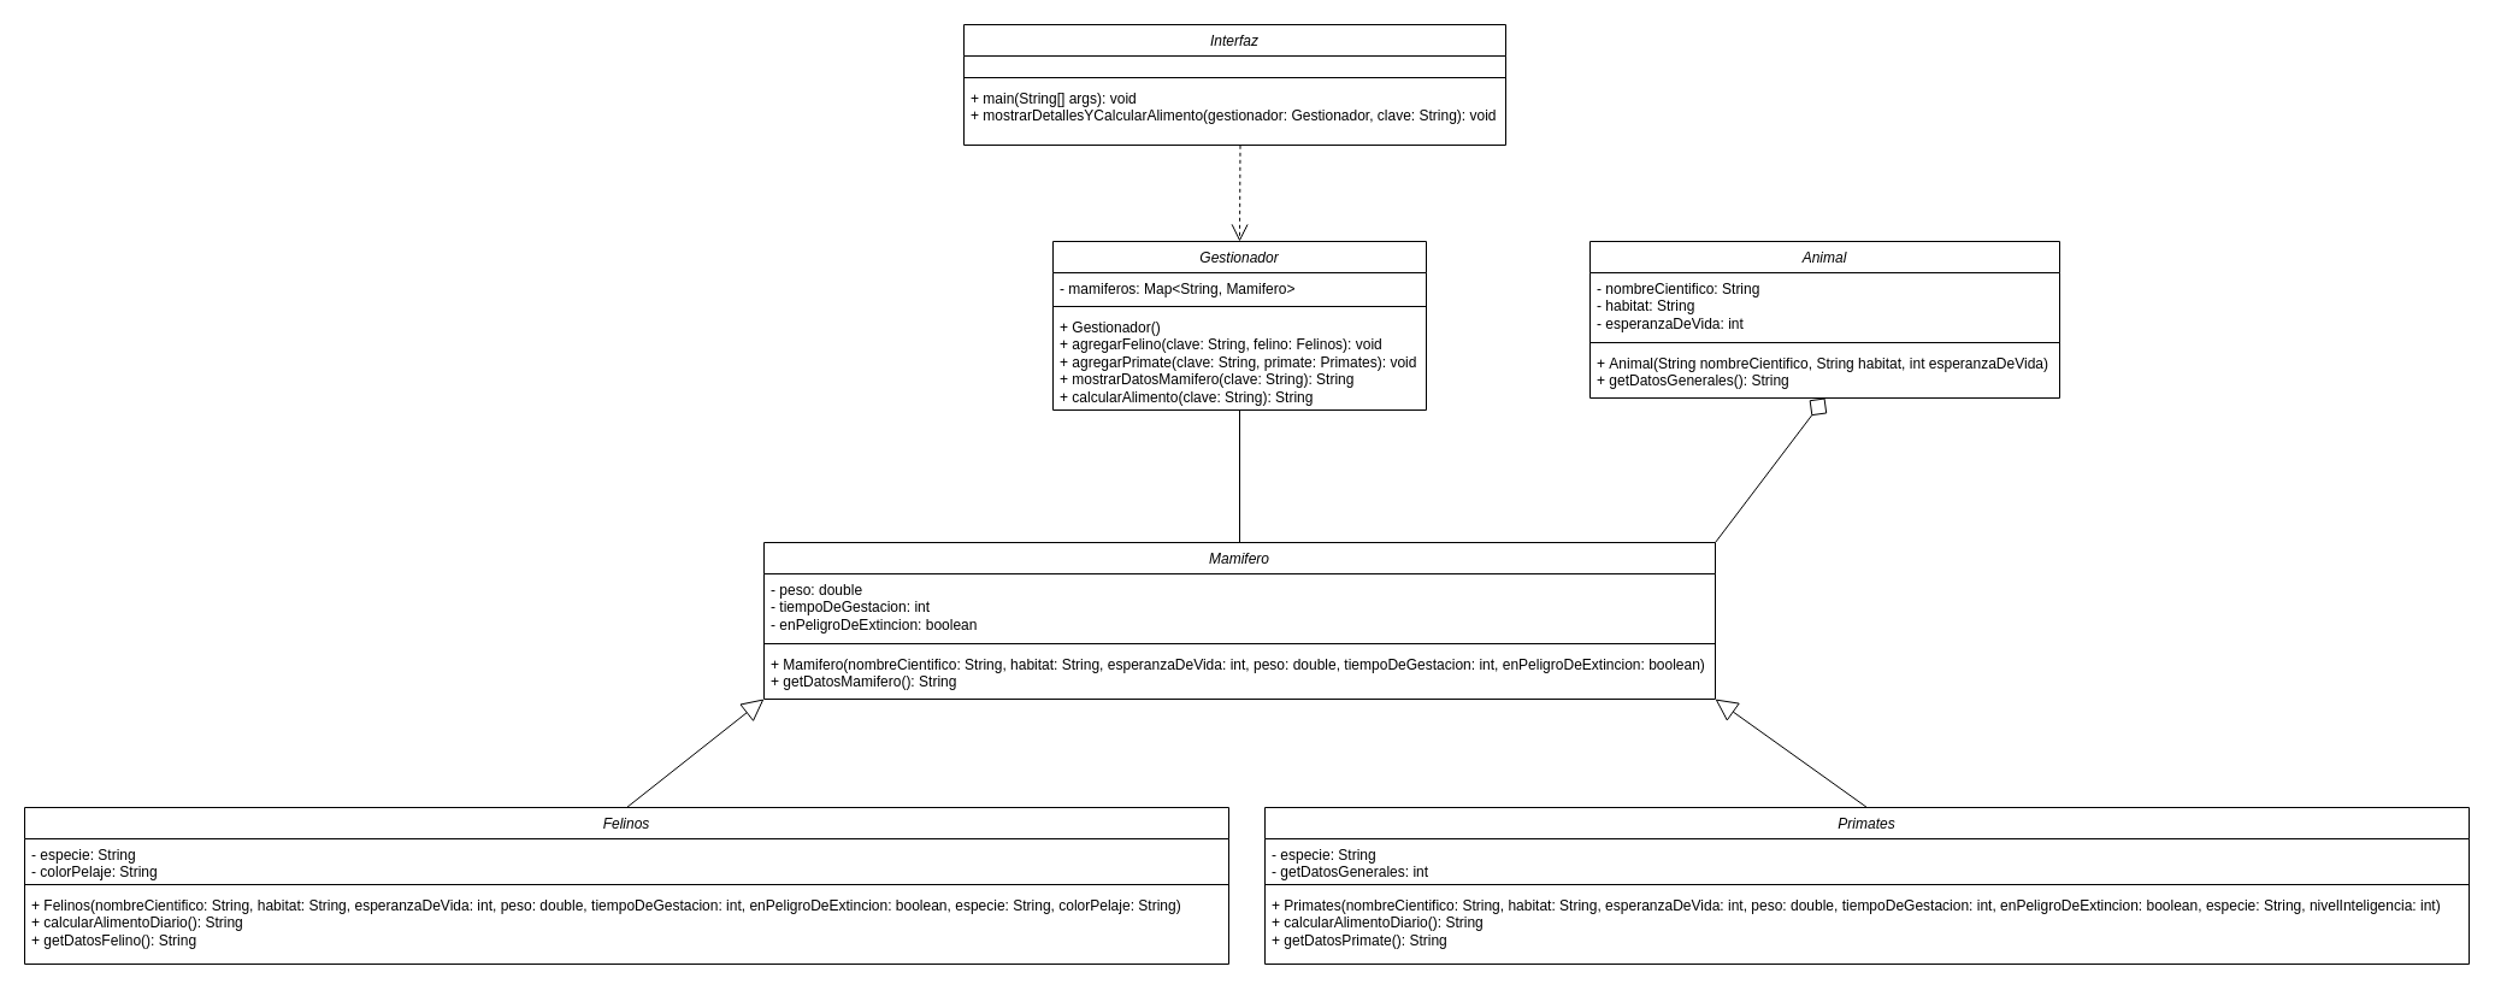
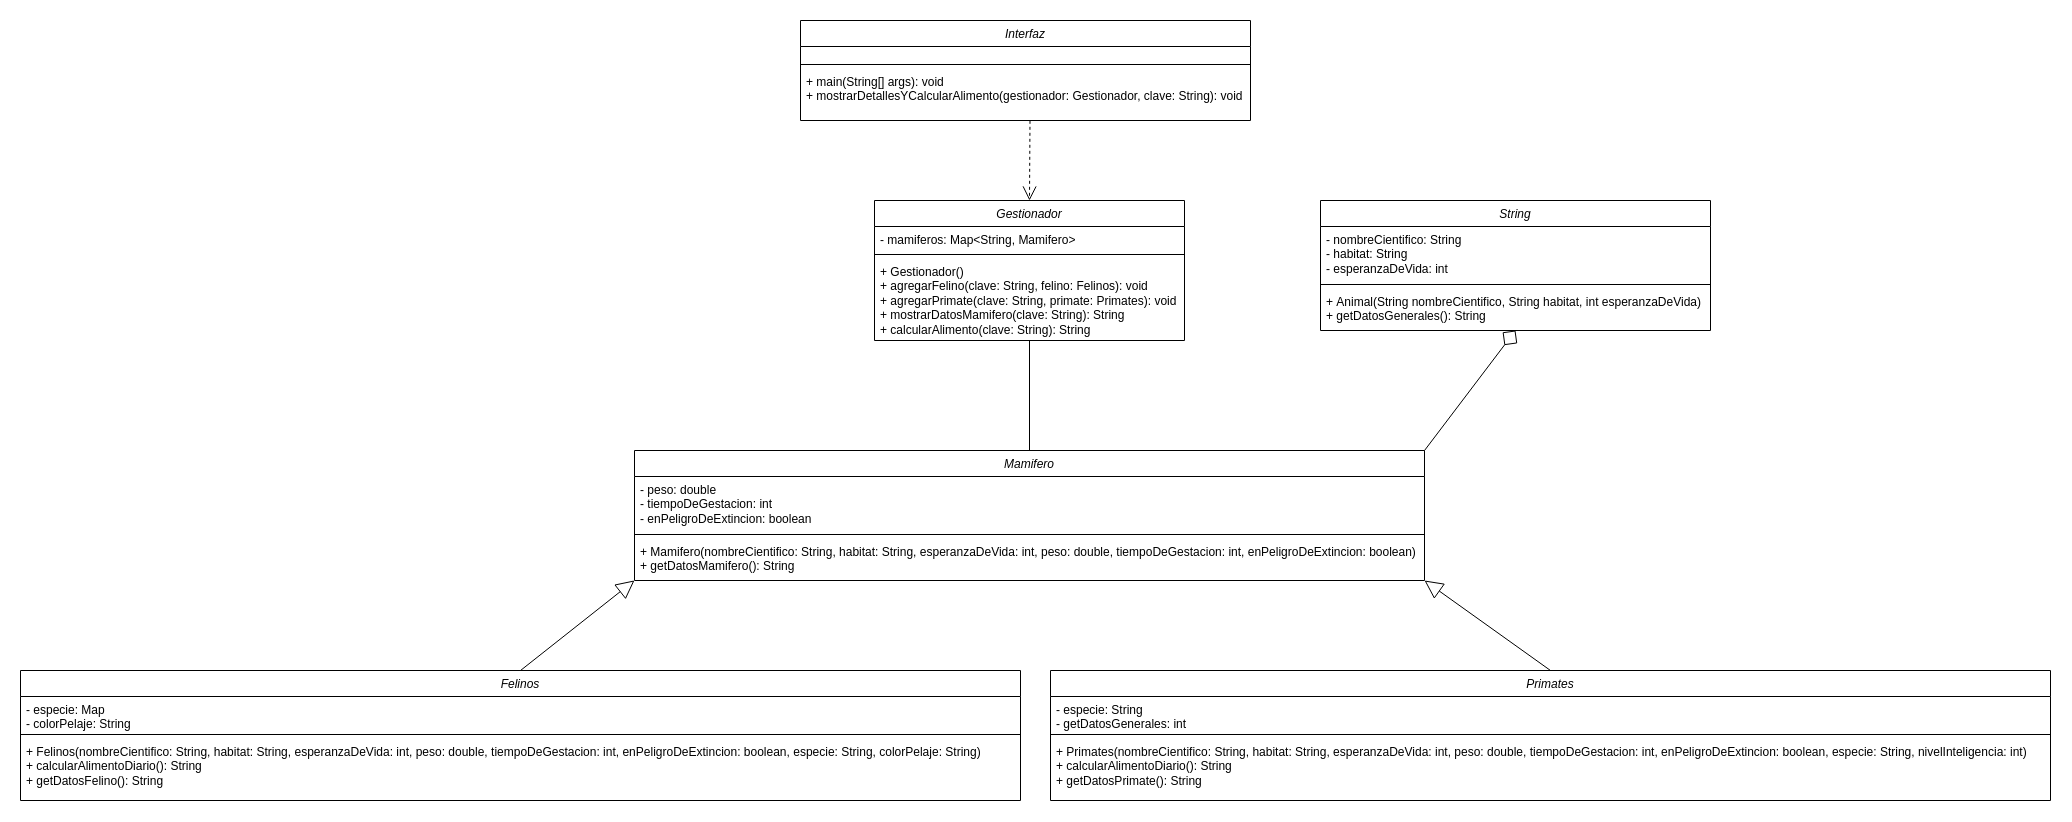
  <mxCell id="0" />
  <mxCell id="1" parent="0" />
  <mxCell id="2" value="Gestionador" style="swimlane;fontStyle=2;align=center;verticalAlign=top;childLayout=stackLayout;horizontal=1;startSize=26;horizontalStack=0;resizeParent=1;resizeLast=0;collapsible=1;marginBottom=0;rounded=0;shadow=0;strokeWidth=1;" parent="1" vertex="1"><mxGeometry x="874" y="200" width="310" height="140" as="geometry"><mxRectangle x="230" y="140" width="160" height="26" as="alternateBounds" /></mxGeometry></mxCell>
  <mxCell id="3" value="- mamiferos: Map&lt;String, Mamifero&gt;&#10;" style="text;align=left;verticalAlign=top;spacingLeft=4;spacingRight=4;overflow=hidden;rotatable=0;points=[[0,0.5],[1,0.5]];portConstraint=eastwest;rounded=0;shadow=0;html=0;whiteSpace=wrap;" parent="2" vertex="1"><mxGeometry y="26" width="310" height="24" as="geometry" /></mxCell>
  <mxCell id="4" value="" style="line;html=1;strokeWidth=1;align=left;verticalAlign=middle;spacingTop=-1;spacingLeft=3;spacingRight=3;rotatable=0;labelPosition=right;points=[];portConstraint=eastwest;" parent="2" vertex="1"><mxGeometry y="50" width="310" height="8" as="geometry" /></mxCell>
  <mxCell id="5" value="+ Gestionador()&#10;+ agregarFelino(clave: String, felino: Felinos): void&#10;+ agregarPrimate(clave: String, primate: Primates): void &#10;+ mostrarDatosMamifero(clave: String): String &#10;+ calcularAlimento(clave: String): String&#10;" style="text;align=left;verticalAlign=top;spacingLeft=4;spacingRight=4;overflow=hidden;rotatable=0;points=[[0,0.5],[1,0.5]];portConstraint=eastwest;whiteSpace=wrap;" parent="2" vertex="1"><mxGeometry y="58" width="310" height="82" as="geometry" /></mxCell>
  <mxCell id="6" value="Interfaz" style="swimlane;fontStyle=2;align=center;verticalAlign=top;childLayout=stackLayout;horizontal=1;startSize=26;horizontalStack=0;resizeParent=1;resizeLast=0;collapsible=1;marginBottom=0;rounded=0;shadow=0;strokeWidth=1;" parent="1" vertex="1"><mxGeometry x="800" y="20" width="450" height="100" as="geometry"><mxRectangle x="230" y="140" width="160" height="26" as="alternateBounds" /></mxGeometry></mxCell>
  <mxCell id="7" value="&#10;" style="text;align=left;verticalAlign=top;spacingLeft=4;spacingRight=4;overflow=hidden;rotatable=0;points=[[0,0.5],[1,0.5]];portConstraint=eastwest;rounded=0;shadow=0;html=0;whiteSpace=wrap;" parent="6" vertex="1"><mxGeometry y="26" width="450" height="14" as="geometry" /></mxCell>
  <mxCell id="8" value="" style="line;html=1;strokeWidth=1;align=left;verticalAlign=middle;spacingTop=-1;spacingLeft=3;spacingRight=3;rotatable=0;labelPosition=right;points=[];portConstraint=eastwest;" parent="6" vertex="1"><mxGeometry y="40" width="450" height="8" as="geometry" /></mxCell>
  <mxCell id="9" value="+ main(String[] args): void&#10;+ mostrarDetallesYCalcularAlimento(gestionador: Gestionador, clave: String): void&#10;" style="text;align=left;verticalAlign=top;spacingLeft=4;spacingRight=4;overflow=hidden;rotatable=0;points=[[0,0.5],[1,0.5]];portConstraint=eastwest;whiteSpace=wrap;" parent="6" vertex="1"><mxGeometry y="48" width="450" height="52" as="geometry" /></mxCell>
  <mxCell id="10" value="Mamifero" style="swimlane;fontStyle=2;align=center;verticalAlign=top;childLayout=stackLayout;horizontal=1;startSize=26;horizontalStack=0;resizeParent=1;resizeLast=0;collapsible=1;marginBottom=0;rounded=0;shadow=0;strokeWidth=1;" parent="1" vertex="1"><mxGeometry x="634" y="450" width="790" height="130" as="geometry"><mxRectangle x="230" y="140" width="160" height="26" as="alternateBounds" /></mxGeometry></mxCell>
  <mxCell id="11" value="- peso: double &#10;- tiempoDeGestacion: int &#10;- enPeligroDeExtincion: boolean&#10;" style="text;align=left;verticalAlign=top;spacingLeft=4;spacingRight=4;overflow=hidden;rotatable=0;points=[[0,0.5],[1,0.5]];portConstraint=eastwest;rounded=0;shadow=0;html=0;whiteSpace=wrap;" parent="10" vertex="1"><mxGeometry y="26" width="790" height="54" as="geometry" /></mxCell>
  <mxCell id="12" value="" style="line;html=1;strokeWidth=1;align=left;verticalAlign=middle;spacingTop=-1;spacingLeft=3;spacingRight=3;rotatable=0;labelPosition=right;points=[];portConstraint=eastwest;" parent="10" vertex="1"><mxGeometry y="80" width="790" height="8" as="geometry" /></mxCell>
  <mxCell id="13" value="+ Mamifero(nombreCientifico: String, habitat: String, esperanzaDeVida: int, peso: double, tiempoDeGestacion: int, enPeligroDeExtincion: boolean) &#10;+ getDatosMamifero(): String&#10;" style="text;align=left;verticalAlign=top;spacingLeft=4;spacingRight=4;overflow=hidden;rotatable=0;points=[[0,0.5],[1,0.5]];portConstraint=eastwest;whiteSpace=wrap;" parent="10" vertex="1"><mxGeometry y="88" width="790" height="42" as="geometry" /></mxCell>
  <mxCell id="14" value="" style="endArrow=open;endSize=12;dashed=1;html=1;rounded=0;exitX=0.51;exitY=1.006;exitDx=0;exitDy=0;entryX=0.5;entryY=0;entryDx=0;entryDy=0;exitPerimeter=0;" parent="1" source="9" target="2" edge="1"><mxGeometry width="160" relative="1" as="geometry"><mxPoint x="1299" y="100" as="sourcePoint" /><mxPoint x="1459" y="100" as="targetPoint" /></mxGeometry></mxCell>
  <mxCell id="15" value="" style="html=1;verticalAlign=bottom;endArrow=none;curved=0;rounded=0;exitX=0.5;exitY=1;exitDx=0;exitDy=0;entryX=0.5;entryY=0;entryDx=0;entryDy=0;" parent="1" source="2" target="10" edge="1"><mxGeometry width="80" relative="1" as="geometry"><mxPoint x="1169" y="450" as="sourcePoint" /><mxPoint x="1249" y="450" as="targetPoint" /></mxGeometry></mxCell>
- <mxCell id="16" value="Animal          " style="swimlane;fontStyle=2;align=center;verticalAlign=top;childLayout=stackLayout;horizontal=1;startSize=26;horizontalStack=0;resizeParent=1;resizeLast=0;collapsible=1;marginBottom=0;rounded=0;shadow=0;strokeWidth=1;" vertex="1" parent="1"><mxGeometry x="1320" y="200" width="390" height="130" as="geometry"><mxRectangle x="230" y="140" width="160" height="26" as="alternateBounds" /></mxGeometry></mxCell>
+ <mxCell id="16" value="String          " style="swimlane;fontStyle=2;align=center;verticalAlign=top;childLayout=stackLayout;horizontal=1;startSize=26;horizontalStack=0;resizeParent=1;resizeLast=0;collapsible=1;marginBottom=0;rounded=0;shadow=0;strokeWidth=1;" vertex="1" parent="1"><mxGeometry x="1320" y="200" width="390" height="130" as="geometry"><mxRectangle x="230" y="140" width="160" height="26" as="alternateBounds" /></mxGeometry></mxCell>
  <mxCell id="17" value="- nombreCientifico: String &#10;- habitat: String &#10;- esperanzaDeVida: int&#10;" style="text;align=left;verticalAlign=top;spacingLeft=4;spacingRight=4;overflow=hidden;rotatable=0;points=[[0,0.5],[1,0.5]];portConstraint=eastwest;rounded=0;shadow=0;html=0;whiteSpace=wrap;" vertex="1" parent="16"><mxGeometry y="26" width="390" height="54" as="geometry" /></mxCell>
  <mxCell id="18" value="" style="line;html=1;strokeWidth=1;align=left;verticalAlign=middle;spacingTop=-1;spacingLeft=3;spacingRight=3;rotatable=0;labelPosition=right;points=[];portConstraint=eastwest;" vertex="1" parent="16"><mxGeometry y="80" width="390" height="8" as="geometry" /></mxCell>
  <mxCell id="19" value="+ Animal(String nombreCientifico, String habitat, int esperanzaDeVida)&#10;+ getDatosGenerales(): String&#10;" style="text;align=left;verticalAlign=top;spacingLeft=4;spacingRight=4;overflow=hidden;rotatable=0;points=[[0,0.5],[1,0.5]];portConstraint=eastwest;whiteSpace=wrap;" vertex="1" parent="16"><mxGeometry y="88" width="390" height="32" as="geometry" /></mxCell>
  <mxCell id="20" value="" style="endArrow=diamond;endSize=16;endFill=0;html=1;rounded=0;exitX=1;exitY=0;exitDx=0;exitDy=0;entryX=0.5;entryY=1;entryDx=0;entryDy=0;" edge="1" parent="1" source="10" target="16"><mxGeometry width="160" relative="1" as="geometry"><mxPoint x="1510" y="450" as="sourcePoint" /><mxPoint x="1670" y="450" as="targetPoint" /></mxGeometry></mxCell>
  <mxCell id="21" value="Felinos" style="swimlane;fontStyle=2;align=center;verticalAlign=top;childLayout=stackLayout;horizontal=1;startSize=26;horizontalStack=0;resizeParent=1;resizeLast=0;collapsible=1;marginBottom=0;rounded=0;shadow=0;strokeWidth=1;" vertex="1" parent="1"><mxGeometry x="20" y="670" width="1000" height="130" as="geometry"><mxRectangle x="230" y="140" width="160" height="26" as="alternateBounds" /></mxGeometry></mxCell>
- <mxCell id="22" value="- especie: String &#10;- colorPelaje: String  &#10;" style="text;align=left;verticalAlign=top;spacingLeft=4;spacingRight=4;overflow=hidden;rotatable=0;points=[[0,0.5],[1,0.5]];portConstraint=eastwest;rounded=0;shadow=0;html=0;whiteSpace=wrap;" vertex="1" parent="21"><mxGeometry y="26" width="1000" height="34" as="geometry" /></mxCell>
+ <mxCell id="22" value="- especie: Map &#10;- colorPelaje: String  &#10;" style="text;align=left;verticalAlign=top;spacingLeft=4;spacingRight=4;overflow=hidden;rotatable=0;points=[[0,0.5],[1,0.5]];portConstraint=eastwest;rounded=0;shadow=0;html=0;whiteSpace=wrap;" vertex="1" parent="21"><mxGeometry y="26" width="1000" height="34" as="geometry" /></mxCell>
  <mxCell id="23" value="" style="line;html=1;strokeWidth=1;align=left;verticalAlign=middle;spacingTop=-1;spacingLeft=3;spacingRight=3;rotatable=0;labelPosition=right;points=[];portConstraint=eastwest;" vertex="1" parent="21"><mxGeometry y="60" width="1000" height="8" as="geometry" /></mxCell>
  <mxCell id="24" value="+ Felinos(nombreCientifico: String, habitat: String, esperanzaDeVida: int, peso: double, tiempoDeGestacion: int, enPeligroDeExtincion: boolean, especie: String, colorPelaje: String) &#10;+ calcularAlimentoDiario(): String &#10;+ getDatosFelino(): String &#10;" style="text;align=left;verticalAlign=top;spacingLeft=4;spacingRight=4;overflow=hidden;rotatable=0;points=[[0,0.5],[1,0.5]];portConstraint=eastwest;whiteSpace=wrap;" vertex="1" parent="21"><mxGeometry y="68" width="1000" height="62" as="geometry" /></mxCell>
  <mxCell id="25" value="" style="endArrow=block;endSize=16;endFill=0;html=1;rounded=0;exitX=0.5;exitY=0;exitDx=0;exitDy=0;entryX=0;entryY=0.998;entryDx=0;entryDy=0;entryPerimeter=0;" edge="1" parent="1" source="21" target="13"><mxGeometry x="0.001" width="160" relative="1" as="geometry"><mxPoint x="820" y="630" as="sourcePoint" /><mxPoint x="980" y="630" as="targetPoint" /><mxPoint as="offset" /></mxGeometry></mxCell>
  <mxCell id="26" value="Primates        " style="swimlane;fontStyle=2;align=center;verticalAlign=top;childLayout=stackLayout;horizontal=1;startSize=26;horizontalStack=0;resizeParent=1;resizeLast=0;collapsible=1;marginBottom=0;rounded=0;shadow=0;strokeWidth=1;" vertex="1" parent="1"><mxGeometry x="1050" y="670" width="1000" height="130" as="geometry"><mxRectangle x="230" y="140" width="160" height="26" as="alternateBounds" /></mxGeometry></mxCell>
  <mxCell id="27" value="- especie: String &#10;- getDatosGenerales: int&#10;" style="text;align=left;verticalAlign=top;spacingLeft=4;spacingRight=4;overflow=hidden;rotatable=0;points=[[0,0.5],[1,0.5]];portConstraint=eastwest;rounded=0;shadow=0;html=0;whiteSpace=wrap;" vertex="1" parent="26"><mxGeometry y="26" width="1000" height="34" as="geometry" /></mxCell>
  <mxCell id="28" value="" style="line;html=1;strokeWidth=1;align=left;verticalAlign=middle;spacingTop=-1;spacingLeft=3;spacingRight=3;rotatable=0;labelPosition=right;points=[];portConstraint=eastwest;" vertex="1" parent="26"><mxGeometry y="60" width="1000" height="8" as="geometry" /></mxCell>
  <mxCell id="29" value="+ Primates(nombreCientifico: String, habitat: String, esperanzaDeVida: int, peso: double, tiempoDeGestacion: int, enPeligroDeExtincion: boolean, especie: String, nivelInteligencia: int) &#10;+ calcularAlimentoDiario(): String &#10;+ getDatosPrimate(): String&#10;" style="text;align=left;verticalAlign=top;spacingLeft=4;spacingRight=4;overflow=hidden;rotatable=0;points=[[0,0.5],[1,0.5]];portConstraint=eastwest;whiteSpace=wrap;" vertex="1" parent="26"><mxGeometry y="68" width="1000" height="62" as="geometry" /></mxCell>
  <mxCell id="30" value="" style="endArrow=block;endSize=16;endFill=0;html=1;rounded=0;exitX=0.5;exitY=0;exitDx=0;exitDy=0;entryX=1;entryY=1;entryDx=0;entryDy=0;entryPerimeter=0;" edge="1" parent="1" source="26" target="13"><mxGeometry x="0.001" width="160" relative="1" as="geometry"><mxPoint x="1206" y="660" as="sourcePoint" /><mxPoint x="1320" y="570" as="targetPoint" /><mxPoint as="offset" /></mxGeometry></mxCell>
